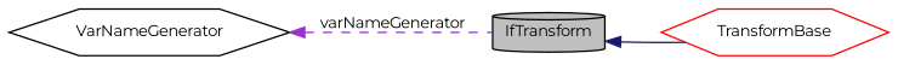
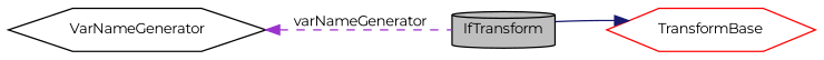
  digraph {
    fontname=Montserrat
    rankdir=LR
    node [color=black fillcolor=white fontname=Montserrat fontsize=10 shape=hexagon style=filled]
    edge [dir=back fontname=Montserrat fontsize=10 labelfontname=Helvetica labelfontsize=10]
    n1 [fillcolor=grey75 fontcolor=black height=0.2 label=IfTransform shape=cylinder width=0.4]
    n2 [color=red height=0.2 label=TransformBase width=0.4]
    n3 [height=0.2 label=VarNameGenerator width=0.4]
-   n1 -> n2 [color=midnightblue style=solid]
+   n2 -> n1 [color=midnightblue style=solid]
    n3 -> n1 [color=darkorchid3 label=" varNameGenerator" style=dashed]
  }
